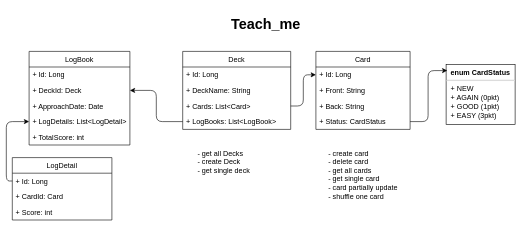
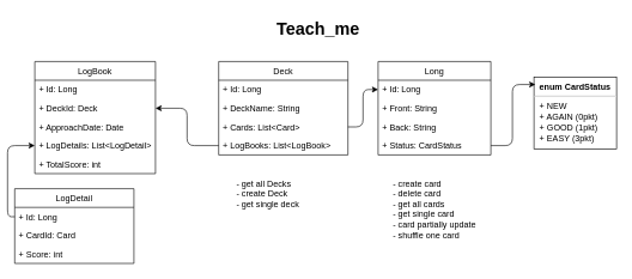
  <mxCell id="0" />
  <mxCell id="1" parent="0" />
  <mxCell id="2" value="&lt;h1&gt;Teach_me&lt;/h1&gt;" style="text;html=1;strokeColor=none;fillColor=none;spacing=5;spacingTop=-20;whiteSpace=wrap;overflow=hidden;rounded=0;" parent="1" vertex="1"><mxGeometry x="380" y="20" width="190" height="45" as="geometry" /></mxCell>
  <mxCell id="3" value="Deck" style="swimlane;fontStyle=0;childLayout=stackLayout;horizontal=1;startSize=26;fillColor=none;horizontalStack=0;resizeParent=1;resizeParentMax=0;resizeLast=0;collapsible=1;marginBottom=0;" parent="1" vertex="1"><mxGeometry x="304" y="85" width="180" height="130" as="geometry" /></mxCell>
  <mxCell id="4" value="+ Id: Long  &#10;" style="text;strokeColor=none;fillColor=none;align=left;verticalAlign=top;spacingLeft=4;spacingRight=4;overflow=hidden;rotatable=0;points=[[0,0.5],[1,0.5]];portConstraint=eastwest;" parent="3" vertex="1"><mxGeometry y="26" width="180" height="26" as="geometry" /></mxCell>
  <mxCell id="5" value="+ DeckName: String" style="text;strokeColor=none;fillColor=none;align=left;verticalAlign=top;spacingLeft=4;spacingRight=4;overflow=hidden;rotatable=0;points=[[0,0.5],[1,0.5]];portConstraint=eastwest;" parent="3" vertex="1"><mxGeometry y="52" width="180" height="26" as="geometry" /></mxCell>
  <mxCell id="6" value="+ Cards: List&lt;Card&gt;" style="text;strokeColor=none;fillColor=none;align=left;verticalAlign=top;spacingLeft=4;spacingRight=4;overflow=hidden;rotatable=0;points=[[0,0.5],[1,0.5]];portConstraint=eastwest;" parent="3" vertex="1"><mxGeometry y="78" width="180" height="26" as="geometry" /></mxCell>
  <mxCell id="7" value="+ LogBooks: List&lt;LogBook&gt;" style="text;strokeColor=none;fillColor=none;align=left;verticalAlign=top;spacingLeft=4;spacingRight=4;overflow=hidden;rotatable=0;points=[[0,0.5],[1,0.5]];portConstraint=eastwest;" parent="3" vertex="1"><mxGeometry y="104" width="180" height="26" as="geometry" /></mxCell>
- <mxCell id="8" value="Card" style="swimlane;fontStyle=0;childLayout=stackLayout;horizontal=1;startSize=26;fillColor=none;horizontalStack=0;resizeParent=1;resizeParentMax=0;resizeLast=0;collapsible=1;marginBottom=0;" parent="1" vertex="1"><mxGeometry x="526" y="85" width="157" height="130" as="geometry" /></mxCell>
+ <mxCell id="8" value="Long" style="swimlane;fontStyle=0;childLayout=stackLayout;horizontal=1;startSize=26;fillColor=none;horizontalStack=0;resizeParent=1;resizeParentMax=0;resizeLast=0;collapsible=1;marginBottom=0;" parent="1" vertex="1"><mxGeometry x="526" y="85" width="157" height="130" as="geometry" /></mxCell>
  <mxCell id="9" value="+ Id: Long" style="text;strokeColor=none;fillColor=none;align=left;verticalAlign=top;spacingLeft=4;spacingRight=4;overflow=hidden;rotatable=0;points=[[0,0.5],[1,0.5]];portConstraint=eastwest;" parent="8" vertex="1"><mxGeometry y="26" width="157" height="26" as="geometry" /></mxCell>
  <mxCell id="10" value="+ Front: String" style="text;strokeColor=none;fillColor=none;align=left;verticalAlign=top;spacingLeft=4;spacingRight=4;overflow=hidden;rotatable=0;points=[[0,0.5],[1,0.5]];portConstraint=eastwest;" parent="8" vertex="1"><mxGeometry y="52" width="157" height="26" as="geometry" /></mxCell>
  <mxCell id="11" value="+ Back: String" style="text;strokeColor=none;fillColor=none;align=left;verticalAlign=top;spacingLeft=4;spacingRight=4;overflow=hidden;rotatable=0;points=[[0,0.5],[1,0.5]];portConstraint=eastwest;" parent="8" vertex="1"><mxGeometry y="78" width="157" height="26" as="geometry" /></mxCell>
  <mxCell id="12" value="+ Status: CardStatus" style="text;strokeColor=none;fillColor=none;align=left;verticalAlign=top;spacingLeft=4;spacingRight=4;overflow=hidden;rotatable=0;points=[[0,0.5],[1,0.5]];portConstraint=eastwest;" parent="8" vertex="1"><mxGeometry y="104" width="157" height="26" as="geometry" /></mxCell>
  <mxCell id="13" value="&lt;p style=&quot;margin:0px;margin-top:6px;text-align:center;&quot;&gt;&lt;b&gt;enum CardStatus&lt;/b&gt;&lt;/p&gt;&lt;hr&gt;&lt;p style=&quot;margin:0px;margin-left:8px;&quot;&gt;+ NEW&lt;/p&gt;&lt;p style=&quot;margin:0px;margin-left:8px;&quot;&gt;+ AGAIN (0pkt)&lt;br&gt;+ GOOD (1pkt)&lt;/p&gt;&lt;p style=&quot;margin:0px;margin-left:8px;&quot;&gt;+ EASY (3pkt)&lt;/p&gt;" style="align=left;overflow=fill;html=1;dropTarget=0;" parent="1" vertex="1"><mxGeometry x="743" y="107" width="115" height="100" as="geometry" /></mxCell>
  <mxCell id="14" value="LogDetail" style="swimlane;fontStyle=0;childLayout=stackLayout;horizontal=1;startSize=26;fillColor=none;horizontalStack=0;resizeParent=1;resizeParentMax=0;resizeLast=0;collapsible=1;marginBottom=0;" parent="1" vertex="1"><mxGeometry x="20" y="262" width="166" height="104" as="geometry" /></mxCell>
  <mxCell id="15" value="+ Id: Long" style="text;strokeColor=none;fillColor=none;align=left;verticalAlign=top;spacingLeft=4;spacingRight=4;overflow=hidden;rotatable=0;points=[[0,0.5],[1,0.5]];portConstraint=eastwest;" parent="14" vertex="1"><mxGeometry y="26" width="166" height="26" as="geometry" /></mxCell>
  <mxCell id="16" value="+ CardId: Card" style="text;strokeColor=none;fillColor=none;align=left;verticalAlign=top;spacingLeft=4;spacingRight=4;overflow=hidden;rotatable=0;points=[[0,0.5],[1,0.5]];portConstraint=eastwest;" parent="14" vertex="1"><mxGeometry y="52" width="166" height="26" as="geometry" /></mxCell>
  <mxCell id="17" value="+ Score: int" style="text;strokeColor=none;fillColor=none;align=left;verticalAlign=top;spacingLeft=4;spacingRight=4;overflow=hidden;rotatable=0;points=[[0,0.5],[1,0.5]];portConstraint=eastwest;" parent="14" vertex="1"><mxGeometry y="78" width="166" height="26" as="geometry" /></mxCell>
  <mxCell id="18" value="LogBook" style="swimlane;fontStyle=0;childLayout=stackLayout;horizontal=1;startSize=26;fillColor=none;horizontalStack=0;resizeParent=1;resizeParentMax=0;resizeLast=0;collapsible=1;marginBottom=0;" parent="1" vertex="1"><mxGeometry x="48" y="85" width="168" height="156" as="geometry" /></mxCell>
  <mxCell id="19" value="+ Id: Long" style="text;strokeColor=none;fillColor=none;align=left;verticalAlign=top;spacingLeft=4;spacingRight=4;overflow=hidden;rotatable=0;points=[[0,0.5],[1,0.5]];portConstraint=eastwest;" parent="18" vertex="1"><mxGeometry y="26" width="168" height="26" as="geometry" /></mxCell>
  <mxCell id="20" value="+ DeckId: Deck" style="text;strokeColor=none;fillColor=none;align=left;verticalAlign=top;spacingLeft=4;spacingRight=4;overflow=hidden;rotatable=0;points=[[0,0.5],[1,0.5]];portConstraint=eastwest;" parent="18" vertex="1"><mxGeometry y="52" width="168" height="26" as="geometry" /></mxCell>
  <mxCell id="21" value="+ ApproachDate: Date" style="text;strokeColor=none;fillColor=none;align=left;verticalAlign=top;spacingLeft=4;spacingRight=4;overflow=hidden;rotatable=0;points=[[0,0.5],[1,0.5]];portConstraint=eastwest;" parent="18" vertex="1"><mxGeometry y="78" width="168" height="26" as="geometry" /></mxCell>
  <mxCell id="22" value="+ LogDetails: List&lt;LogDetail&gt;" style="text;strokeColor=none;fillColor=none;align=left;verticalAlign=top;spacingLeft=4;spacingRight=4;overflow=hidden;rotatable=0;points=[[0,0.5],[1,0.5]];portConstraint=eastwest;" parent="18" vertex="1"><mxGeometry y="104" width="168" height="26" as="geometry" /></mxCell>
  <mxCell id="23" value="+ TotalScore: int" style="text;strokeColor=none;fillColor=none;align=left;verticalAlign=top;spacingLeft=4;spacingRight=4;overflow=hidden;rotatable=0;points=[[0,0.5],[1,0.5]];portConstraint=eastwest;" parent="18" vertex="1"><mxGeometry y="130" width="168" height="26" as="geometry" /></mxCell>
  <mxCell id="24" style="edgeStyle=orthogonalEdgeStyle;rounded=1;orthogonalLoop=1;jettySize=auto;html=1;exitX=1;exitY=0.5;exitDx=0;exitDy=0;entryX=0;entryY=0.5;entryDx=0;entryDy=0;" parent="1" source="6" target="9" edge="1"><mxGeometry relative="1" as="geometry" /></mxCell>
  <mxCell id="25" value="- get all Decks&lt;br&gt;- create Deck&lt;br&gt;- get single deck" style="text;html=1;strokeColor=none;fillColor=none;align=left;verticalAlign=top;whiteSpace=wrap;rounded=0;" parent="1" vertex="1"><mxGeometry x="327" y="241" width="130" height="109" as="geometry" /></mxCell>
  <mxCell id="26" value="- create card&lt;br&gt;- delete card&lt;br&gt;- get all cards&lt;br&gt;- get single card&lt;br&gt;- card partially update&lt;br&gt;- shuffle one card" style="text;html=1;strokeColor=none;fillColor=none;align=left;verticalAlign=top;whiteSpace=wrap;rounded=0;" parent="1" vertex="1"><mxGeometry x="545" y="241" width="130" height="109" as="geometry" /></mxCell>
  <mxCell id="27" style="edgeStyle=orthogonalEdgeStyle;html=1;exitX=1;exitY=0.5;exitDx=0;exitDy=0;entryX=0.017;entryY=0.1;entryDx=0;entryDy=0;entryPerimeter=0;" parent="1" source="12" target="13" edge="1"><mxGeometry relative="1" as="geometry" /></mxCell>
  <mxCell id="28" style="edgeStyle=orthogonalEdgeStyle;html=1;exitX=0;exitY=0.5;exitDx=0;exitDy=0;entryX=1;entryY=0.5;entryDx=0;entryDy=0;" parent="1" source="7" target="20" edge="1"><mxGeometry relative="1" as="geometry" /></mxCell>
  <mxCell id="29" style="edgeStyle=orthogonalEdgeStyle;html=1;exitX=0;exitY=0.5;exitDx=0;exitDy=0;entryX=0;entryY=0.5;entryDx=0;entryDy=0;" edge="1" parent="1" source="15" target="22"><mxGeometry relative="1" as="geometry" /></mxCell>
